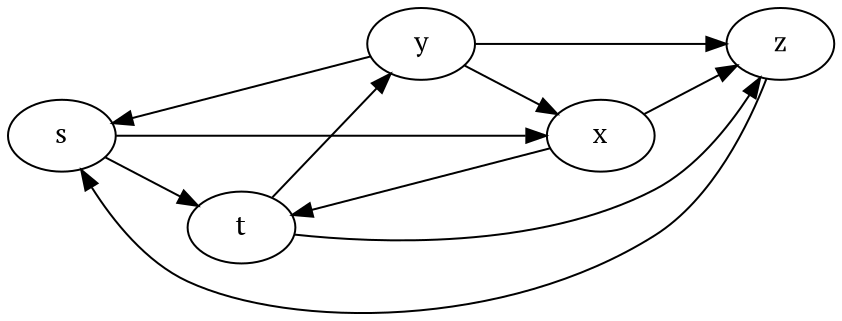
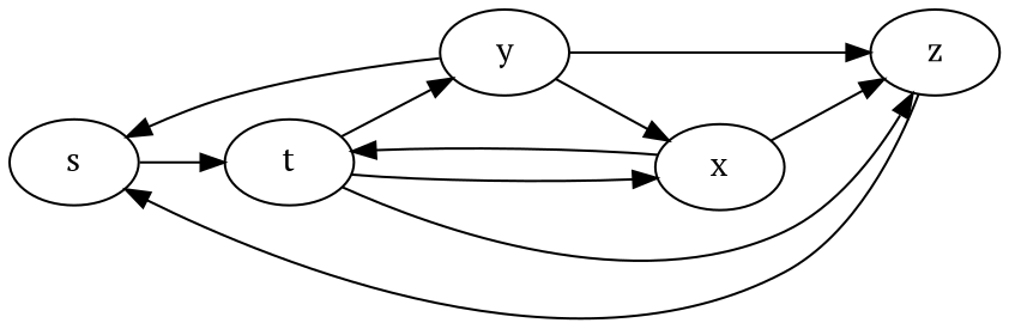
  digraph {
    fontname="PT Serif"
    rankdir=LR
    node [fontname="PT Serif"]
    edge [fontname="PT Serif" weight=5]
    s
    t
    y
    x
    z
    s -> t [weight=6]
    t -> y [weight=8]
-   s -> x
+   t -> x
    t -> z [weight=-4]
    y -> s [weight=7]
    y -> x [weight=-3]
    y -> z [weight=9]
    x -> t [weight=-2]
    x -> z
    z -> s [weight=2]
  }
